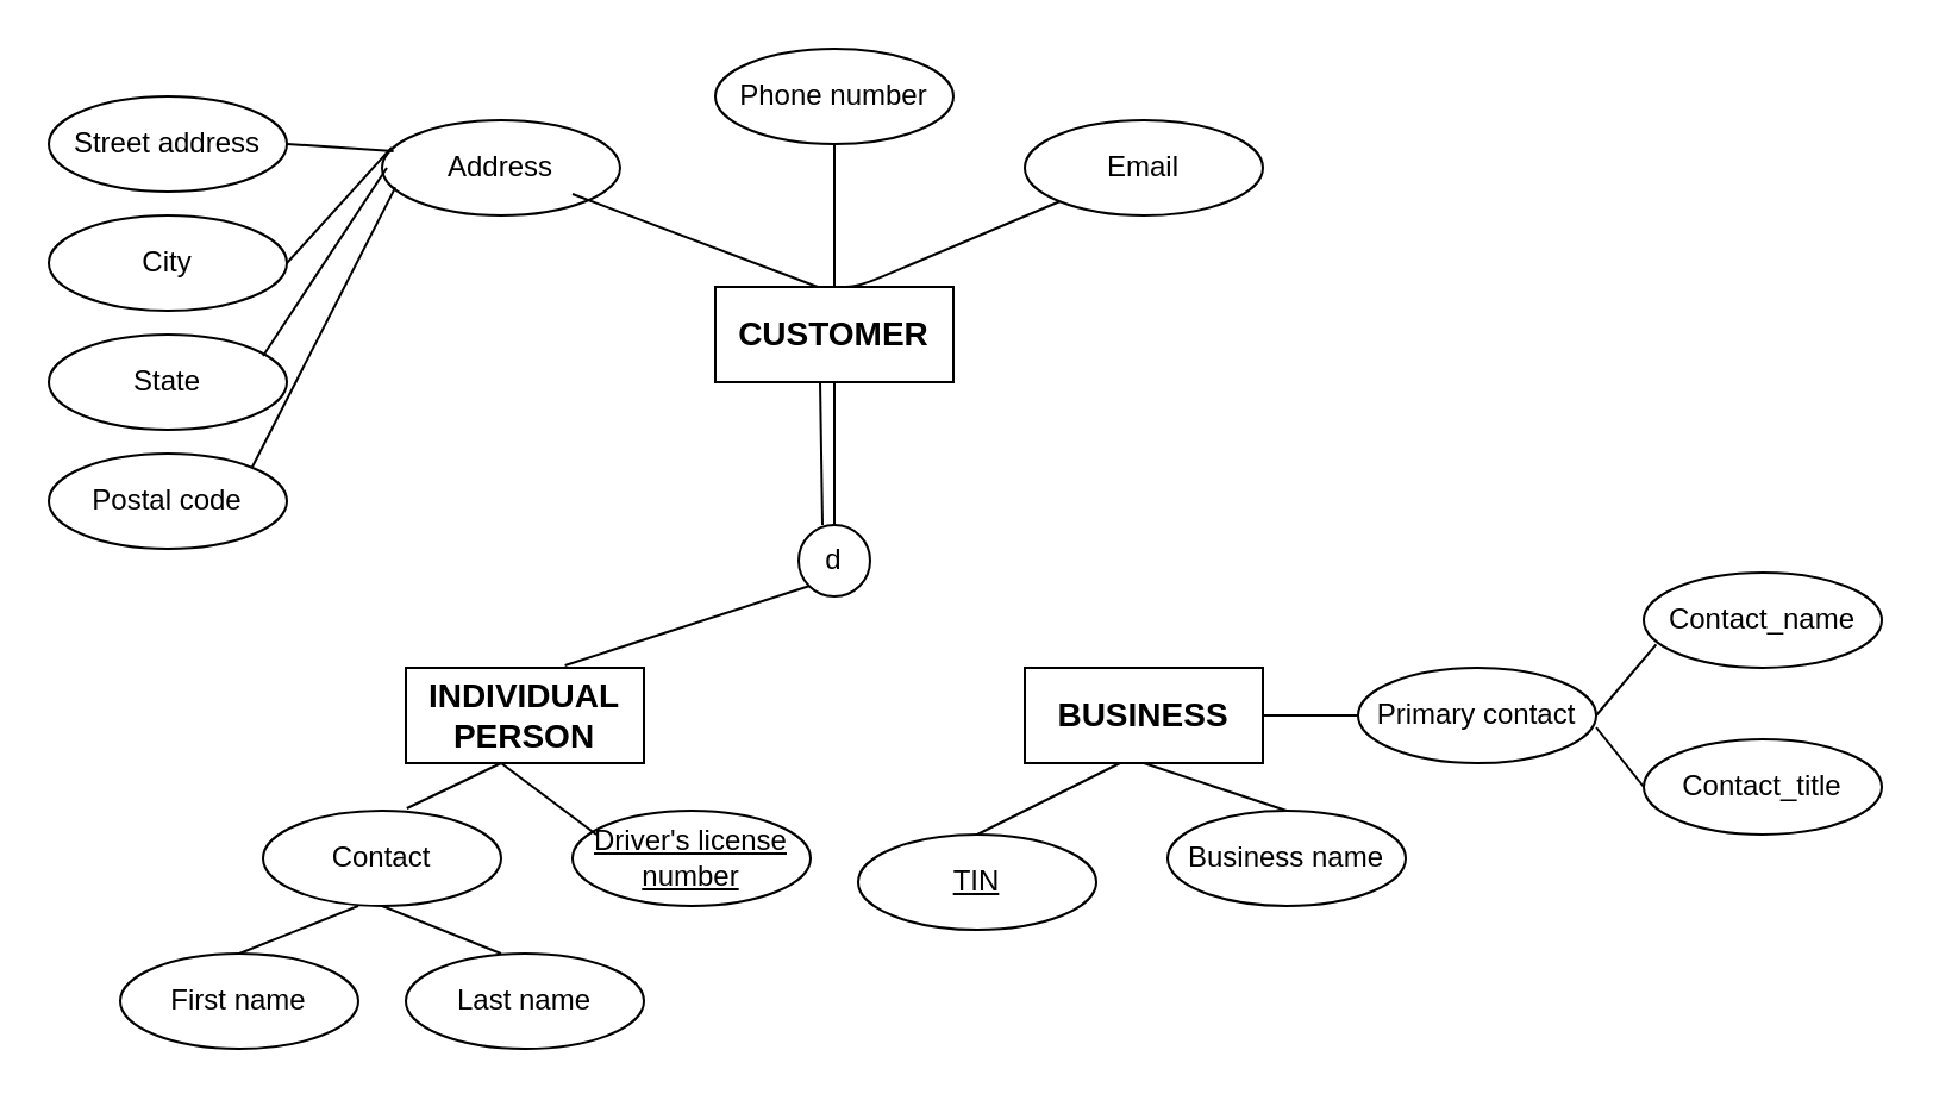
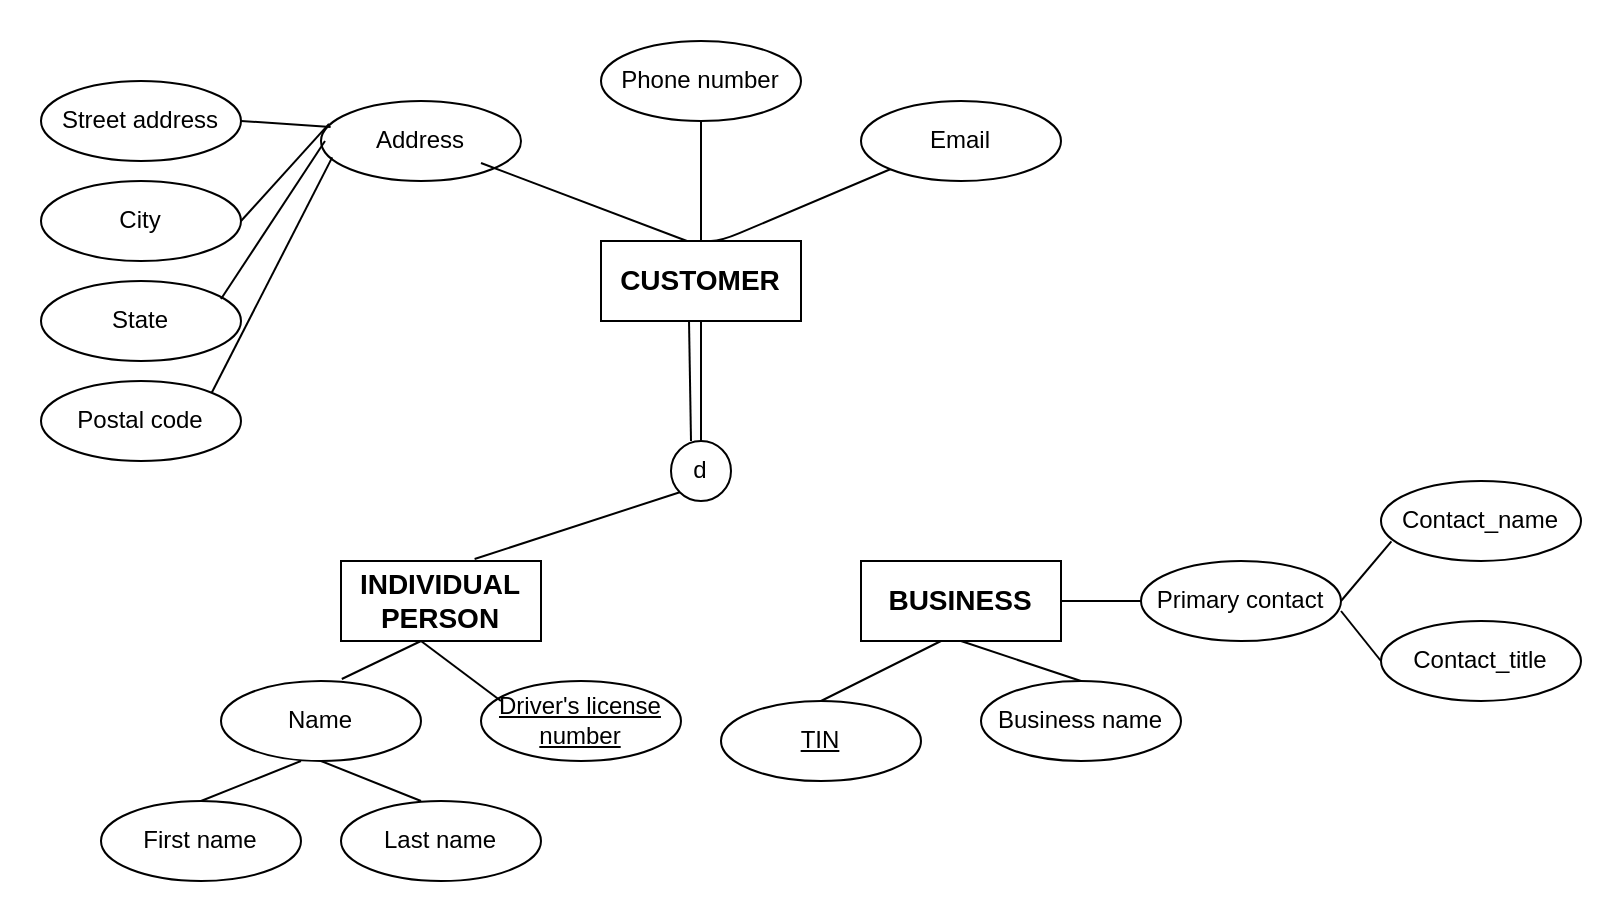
  <mxCell id="0" />
  <mxCell id="1" parent="0" />
  <mxCell id="2" value="&lt;b&gt;&lt;font style=&quot;font-size: 14px&quot;&gt;CUSTOMER&lt;/font&gt;&lt;/b&gt;" style="whiteSpace=wrap;html=1;align=center;strokeColor=#000000;" parent="1" vertex="1"><mxGeometry x="300" y="120" width="100" height="40" as="geometry" /></mxCell>
  <mxCell id="3" value="&lt;font style=&quot;font-size: 14px&quot;&gt;&lt;b&gt;BUSINESS&lt;/b&gt;&lt;/font&gt;" style="whiteSpace=wrap;html=1;align=center;strokeColor=#000000;" parent="1" vertex="1"><mxGeometry x="430" y="280" width="100" height="40" as="geometry" /></mxCell>
  <mxCell id="4" value="&lt;b&gt;&lt;font style=&quot;font-size: 14px&quot;&gt;INDIVIDUAL PERSON&lt;/font&gt;&lt;/b&gt;" style="whiteSpace=wrap;html=1;align=center;strokeColor=#000000;" parent="1" vertex="1"><mxGeometry x="170" y="280" width="100" height="40" as="geometry" /></mxCell>
  <mxCell id="5" value="Address" style="ellipse;whiteSpace=wrap;html=1;align=center;strokeColor=#000000;" parent="1" vertex="1"><mxGeometry x="160" y="50" width="100" height="40" as="geometry" /></mxCell>
  <mxCell id="6" value="Phone number" style="ellipse;whiteSpace=wrap;html=1;align=center;strokeColor=#000000;" parent="1" vertex="1"><mxGeometry x="300" y="20" width="100" height="40" as="geometry" /></mxCell>
  <mxCell id="7" value="Email" style="ellipse;whiteSpace=wrap;html=1;align=center;strokeColor=#000000;" parent="1" vertex="1"><mxGeometry x="430" y="50" width="100" height="40" as="geometry" /></mxCell>
  <mxCell id="8" value="Street address" style="ellipse;whiteSpace=wrap;html=1;align=center;strokeColor=#000000;" parent="1" vertex="1"><mxGeometry x="20" y="40" width="100" height="40" as="geometry" /></mxCell>
  <mxCell id="9" value="City" style="ellipse;whiteSpace=wrap;html=1;align=center;strokeColor=#000000;" parent="1" vertex="1"><mxGeometry x="20" y="90" width="100" height="40" as="geometry" /></mxCell>
  <mxCell id="10" value="State" style="ellipse;whiteSpace=wrap;html=1;align=center;strokeColor=#000000;" parent="1" vertex="1"><mxGeometry x="20" y="140" width="100" height="40" as="geometry" /></mxCell>
  <mxCell id="11" value="Postal code" style="ellipse;whiteSpace=wrap;html=1;align=center;strokeColor=#000000;" parent="1" vertex="1"><mxGeometry x="20" y="190" width="100" height="40" as="geometry" /></mxCell>
  <mxCell id="12" value="" style="endArrow=none;html=1;entryX=0;entryY=1;entryDx=0;entryDy=0;" parent="1" target="7" edge="1"><mxGeometry width="50" height="50" relative="1" as="geometry"><mxPoint x="350" y="120" as="sourcePoint" /><mxPoint x="420" y="120" as="targetPoint" /><Array as="points"><mxPoint x="360" y="120" /></Array></mxGeometry></mxCell>
  <mxCell id="13" value="" style="endArrow=none;html=1;" parent="1" edge="1"><mxGeometry width="50" height="50" relative="1" as="geometry"><mxPoint x="343" y="120" as="sourcePoint" /><mxPoint x="240" y="81" as="targetPoint" /><Array as="points" /></mxGeometry></mxCell>
  <mxCell id="14" value="" style="endArrow=none;html=1;exitX=0.9;exitY=0.225;exitDx=0;exitDy=0;exitPerimeter=0;" parent="1" source="10" edge="1"><mxGeometry width="50" height="50" relative="1" as="geometry"><mxPoint x="119" y="149" as="sourcePoint" /><mxPoint x="162" y="70" as="targetPoint" /></mxGeometry></mxCell>
  <mxCell id="15" value="" style="endArrow=none;html=1;entryX=0.04;entryY=0.285;entryDx=0;entryDy=0;entryPerimeter=0;" parent="1" target="5" edge="1"><mxGeometry width="50" height="50" relative="1" as="geometry"><mxPoint x="120" y="110" as="sourcePoint" /><mxPoint x="161" y="70" as="targetPoint" /></mxGeometry></mxCell>
  <mxCell id="16" value="" style="endArrow=none;html=1;entryX=0.048;entryY=0.325;entryDx=0;entryDy=0;entryPerimeter=0;" parent="1" target="5" edge="1"><mxGeometry width="50" height="50" relative="1" as="geometry"><mxPoint x="120" y="60" as="sourcePoint" /><mxPoint x="160" y="100" as="targetPoint" /></mxGeometry></mxCell>
  <mxCell id="17" value="" style="endArrow=none;html=1;exitX=1;exitY=0;exitDx=0;exitDy=0;entryX=0.056;entryY=0.705;entryDx=0;entryDy=0;entryPerimeter=0;" parent="1" source="11" target="5" edge="1"><mxGeometry width="50" height="50" relative="1" as="geometry"><mxPoint x="110" y="190" as="sourcePoint" /><mxPoint x="166" y="70" as="targetPoint" /></mxGeometry></mxCell>
- <mxCell id="18" value="Contact" style="ellipse;whiteSpace=wrap;html=1;align=center;strokeColor=#000000;" parent="1" vertex="1"><mxGeometry x="110" y="340" width="100" height="40" as="geometry" /></mxCell>
+ <mxCell id="18" value="Name" style="ellipse;whiteSpace=wrap;html=1;align=center;strokeColor=#000000;" parent="1" vertex="1"><mxGeometry x="110" y="340" width="100" height="40" as="geometry" /></mxCell>
  <mxCell id="19" value="Last name" style="ellipse;whiteSpace=wrap;html=1;align=center;strokeColor=#000000;" parent="1" vertex="1"><mxGeometry x="170" y="400" width="100" height="40" as="geometry" /></mxCell>
  <mxCell id="20" value="First name" style="ellipse;whiteSpace=wrap;html=1;align=center;strokeColor=#000000;" parent="1" vertex="1"><mxGeometry x="50" y="400" width="100" height="40" as="geometry" /></mxCell>
  <mxCell id="21" value="Driver's license number" style="ellipse;whiteSpace=wrap;html=1;align=center;fontStyle=4;strokeColor=#000000;" parent="1" vertex="1"><mxGeometry x="240" y="340" width="100" height="40" as="geometry" /></mxCell>
  <mxCell id="22" value="TIN" style="ellipse;whiteSpace=wrap;html=1;align=center;fontStyle=4;strokeColor=#000000;" parent="1" vertex="1"><mxGeometry x="360" y="350" width="100" height="40" as="geometry" /></mxCell>
  <mxCell id="23" value="Primary contact" style="ellipse;whiteSpace=wrap;html=1;align=center;strokeColor=#000000;" parent="1" vertex="1"><mxGeometry x="570" y="280" width="100" height="40" as="geometry" /></mxCell>
  <mxCell id="24" value="Business name" style="ellipse;whiteSpace=wrap;html=1;align=center;strokeColor=#000000;" parent="1" vertex="1"><mxGeometry x="490" y="340" width="100" height="40" as="geometry" /></mxCell>
  <mxCell id="25" value="Contact_title" style="ellipse;whiteSpace=wrap;html=1;align=center;strokeColor=#000000;" parent="1" vertex="1"><mxGeometry x="690" y="310" width="100" height="40" as="geometry" /></mxCell>
  <mxCell id="26" value="Contact_name" style="ellipse;whiteSpace=wrap;html=1;align=center;strokeColor=#000000;" parent="1" vertex="1"><mxGeometry x="690" y="240" width="100" height="40" as="geometry" /></mxCell>
  <mxCell id="27" value="" style="endArrow=none;html=1;exitX=0.668;exitY=-0.025;exitDx=0;exitDy=0;exitPerimeter=0;entryX=0;entryY=1;entryDx=0;entryDy=0;" parent="1" source="4" target="37" edge="1"><mxGeometry width="50" height="50" relative="1" as="geometry"><mxPoint x="350" y="310" as="sourcePoint" /><mxPoint x="330" y="240" as="targetPoint" /><Array as="points" /></mxGeometry></mxCell>
  <mxCell id="28" value="" style="endArrow=none;html=1;exitX=0.604;exitY=-0.025;exitDx=0;exitDy=0;exitPerimeter=0;" parent="1" source="18" edge="1"><mxGeometry width="50" height="50" relative="1" as="geometry"><mxPoint x="160" y="370" as="sourcePoint" /><mxPoint x="210" y="320" as="targetPoint" /></mxGeometry></mxCell>
  <mxCell id="29" value="" style="endArrow=none;html=1;" parent="1" edge="1"><mxGeometry width="50" height="50" relative="1" as="geometry"><mxPoint x="250" y="350" as="sourcePoint" /><mxPoint x="210" y="320" as="targetPoint" /></mxGeometry></mxCell>
  <mxCell id="30" value="" style="endArrow=none;html=1;" parent="1" edge="1"><mxGeometry width="50" height="50" relative="1" as="geometry"><mxPoint x="100" y="400" as="sourcePoint" /><mxPoint x="150" y="380" as="targetPoint" /><Array as="points" /></mxGeometry></mxCell>
  <mxCell id="31" value="" style="endArrow=none;html=1;entryX=0.5;entryY=1;entryDx=0;entryDy=0;" parent="1" target="18" edge="1"><mxGeometry width="50" height="50" relative="1" as="geometry"><mxPoint x="210" y="400" as="sourcePoint" /><mxPoint x="260" y="350" as="targetPoint" /></mxGeometry></mxCell>
  <mxCell id="32" value="" style="endArrow=none;html=1;exitX=0.5;exitY=0;exitDx=0;exitDy=0;" parent="1" source="22" edge="1"><mxGeometry width="50" height="50" relative="1" as="geometry"><mxPoint x="420" y="370" as="sourcePoint" /><mxPoint x="470" y="320" as="targetPoint" /></mxGeometry></mxCell>
  <mxCell id="33" value="" style="endArrow=none;html=1;exitX=0.5;exitY=0;exitDx=0;exitDy=0;" parent="1" source="24" edge="1"><mxGeometry width="50" height="50" relative="1" as="geometry"><mxPoint x="510" y="360" as="sourcePoint" /><mxPoint x="480" y="320" as="targetPoint" /></mxGeometry></mxCell>
  <mxCell id="34" value="" style="endArrow=none;html=1;exitX=1;exitY=0.5;exitDx=0;exitDy=0;entryX=0.052;entryY=0.755;entryDx=0;entryDy=0;entryPerimeter=0;" parent="1" source="23" target="26" edge="1"><mxGeometry width="50" height="50" relative="1" as="geometry"><mxPoint x="650" y="310" as="sourcePoint" /><mxPoint x="700" y="260" as="targetPoint" /></mxGeometry></mxCell>
  <mxCell id="35" value="" style="endArrow=none;html=1;entryX=0;entryY=0.5;entryDx=0;entryDy=0;" parent="1" target="23" edge="1"><mxGeometry width="50" height="50" relative="1" as="geometry"><mxPoint x="530" y="300" as="sourcePoint" /><mxPoint x="580" y="250" as="targetPoint" /></mxGeometry></mxCell>
  <mxCell id="36" value="" style="endArrow=none;html=1;exitX=0;exitY=0.5;exitDx=0;exitDy=0;" parent="1" source="25" edge="1"><mxGeometry width="50" height="50" relative="1" as="geometry"><mxPoint x="620" y="355" as="sourcePoint" /><mxPoint x="670" y="305" as="targetPoint" /></mxGeometry></mxCell>
  <mxCell id="37" value="d" style="ellipse;whiteSpace=wrap;html=1;aspect=fixed;rotation=0;" parent="1" vertex="1"><mxGeometry x="335" y="220" width="30" height="30" as="geometry" /></mxCell>
  <mxCell id="38" value="" style="endArrow=none;html=1;exitX=0.5;exitY=0;exitDx=0;exitDy=0;entryX=0.5;entryY=1;entryDx=0;entryDy=0;entryPerimeter=0;" parent="1" source="2" target="6" edge="1"><mxGeometry width="50" height="50" relative="1" as="geometry"><mxPoint x="345" y="130" as="sourcePoint" /><mxPoint x="350" y="65" as="targetPoint" /></mxGeometry></mxCell>
  <mxCell id="39" value="" style="endArrow=none;html=1;entryX=0.44;entryY=0.995;entryDx=0;entryDy=0;entryPerimeter=0;" parent="1" target="2" edge="1"><mxGeometry width="50" height="50" relative="1" as="geometry"><mxPoint x="345" y="220" as="sourcePoint" /><mxPoint x="395" y="170" as="targetPoint" /></mxGeometry></mxCell>
  <mxCell id="40" value="" style="endArrow=none;html=1;entryX=0.5;entryY=1;entryDx=0;entryDy=0;exitX=0.5;exitY=0;exitDx=0;exitDy=0;" parent="1" source="37" target="2" edge="1"><mxGeometry width="50" height="50" relative="1" as="geometry"><mxPoint x="360" y="240" as="sourcePoint" /><mxPoint x="410" y="190" as="targetPoint" /></mxGeometry></mxCell>
